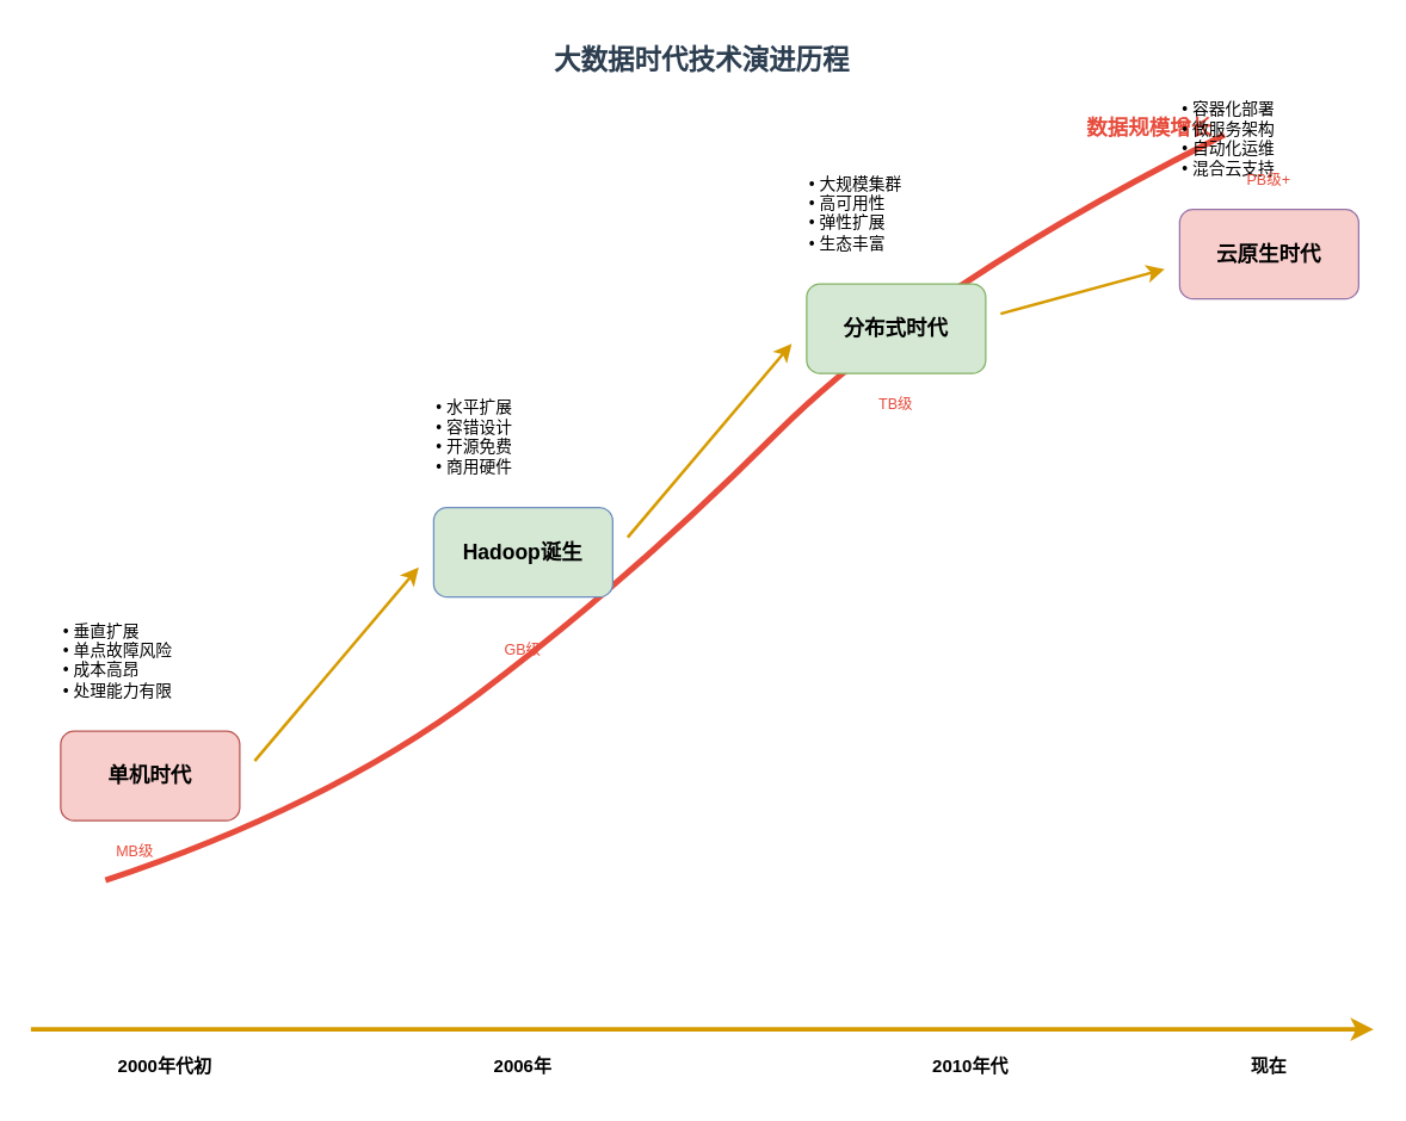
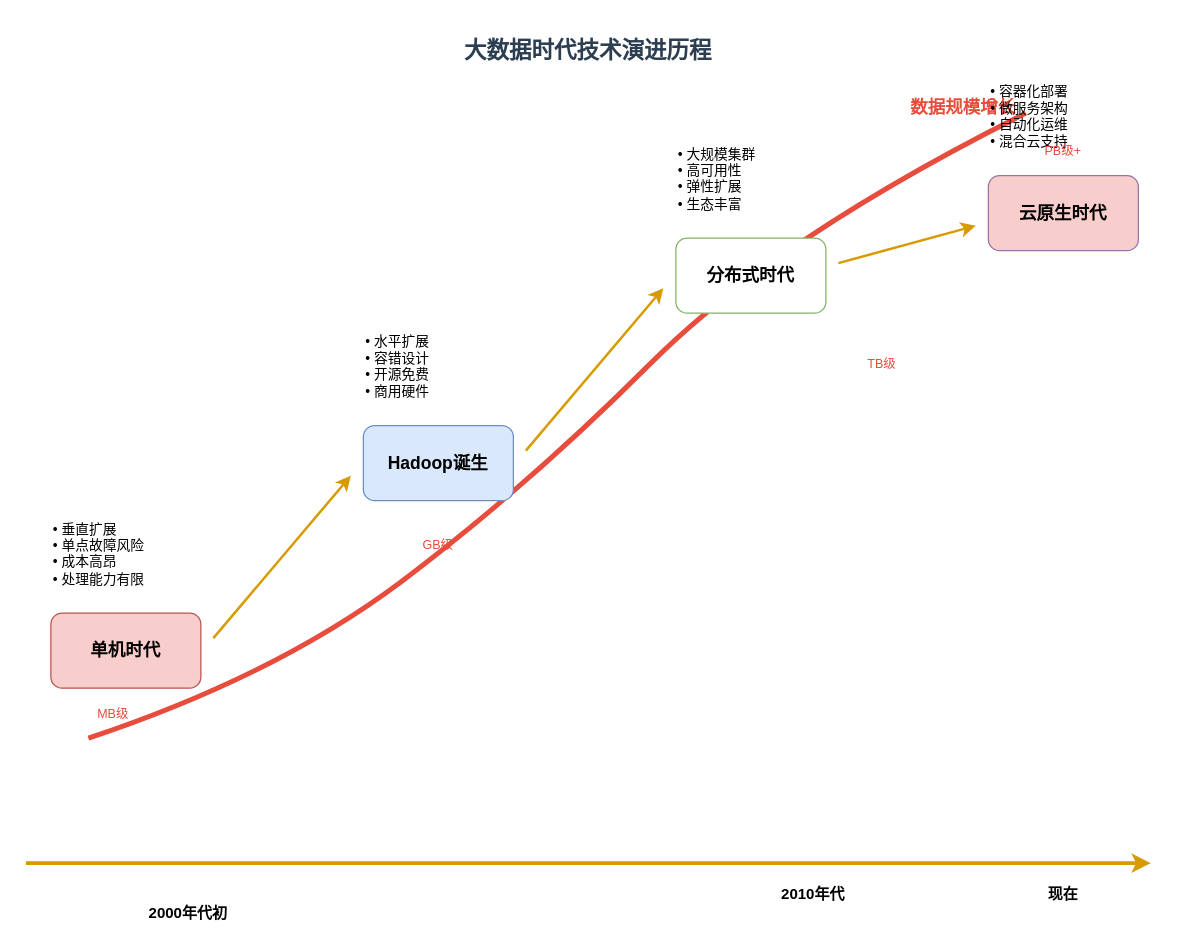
  <mxCell id="0" />
  <mxCell id="1" parent="0" />
  <mxCell id="2" value="" style="endArrow=classic;html=1;rounded=0;strokeWidth=3;strokeColor=#d79b00;" edge="1" parent="1"><mxGeometry width="50" height="50" relative="1" as="geometry"><mxPoint x="20" y="690" as="sourcePoint" /><mxPoint x="920" y="690" as="targetPoint" /></mxGeometry></mxCell>
- <mxCell id="3" value="2000年代初" style="text;html=1;strokeColor=none;fillColor=none;align=center;verticalAlign=middle;whiteSpace=wrap;rounded=0;fontSize=12;fontStyle=1;" vertex="1" parent="1"><mxGeometry x="70" y="700" width="80" height="30" as="geometry" /></mxCell>
- <mxCell id="4" value="2006年" style="text;html=1;strokeColor=none;fillColor=none;align=center;verticalAlign=middle;whiteSpace=wrap;rounded=0;fontSize=12;fontStyle=1;" vertex="1" parent="1"><mxGeometry x="320" y="700" width="60" height="30" as="geometry" /></mxCell>
+ <mxCell id="3" value="2000年代初" style="text;html=1;strokeColor=none;fillColor=none;align=center;verticalAlign=middle;whiteSpace=wrap;rounded=0;fontSize=12;fontStyle=1;" vertex="1" parent="1"><mxGeometry x="110" y="715" width="80" height="30" as="geometry" /></mxCell>
  <mxCell id="5" value="2010年代" style="text;html=1;strokeColor=none;fillColor=none;align=center;verticalAlign=middle;whiteSpace=wrap;rounded=0;fontSize=12;fontStyle=1;" vertex="1" parent="1"><mxGeometry x="610" y="700" width="80" height="30" as="geometry" /></mxCell>
  <mxCell id="6" value="现在" style="text;html=1;strokeColor=none;fillColor=none;align=center;verticalAlign=middle;whiteSpace=wrap;rounded=0;fontSize=12;fontStyle=1;" vertex="1" parent="1"><mxGeometry x="820" y="700" width="60" height="30" as="geometry" /></mxCell>
  <mxCell id="7" value="" style="endArrow=none;html=1;rounded=0;strokeWidth=4;strokeColor=#e74c3c;curved=1;" edge="1" parent="1"><mxGeometry width="50" height="50" relative="1" as="geometry"><mxPoint x="70" y="590" as="sourcePoint" /><mxPoint x="820" y="90" as="targetPoint" /><Array as="points"><mxPoint x="220" y="540" /><mxPoint x="420" y="390" /><mxPoint x="620" y="190" /></Array></mxGeometry></mxCell>
  <mxCell id="8" value="数据规模增长" style="text;html=1;strokeColor=none;fillColor=none;align=center;verticalAlign=middle;whiteSpace=wrap;rounded=0;fontSize=14;fontStyle=1;fontColor=#e74c3c;" vertex="1" parent="1"><mxGeometry x="720" y="70" width="100" height="30" as="geometry" /></mxCell>
  <mxCell id="9" value="单机时代" style="rounded=1;whiteSpace=wrap;html=1;fillColor=#f8cecc;strokeColor=#b85450;fontSize=14;fontStyle=1;" vertex="1" parent="1"><mxGeometry x="40" y="490" width="120" height="60" as="geometry" /></mxCell>
  <mxCell id="10" value="• 垂直扩展&#10;• 单点故障风险&#10;• 成本高昂&#10;• 处理能力有限" style="text;html=1;strokeColor=none;fillColor=none;align=left;verticalAlign=top;whiteSpace=wrap;rounded=0;fontSize=11;" vertex="1" parent="1"><mxGeometry x="40" y="410" width="120" height="70" as="geometry" /></mxCell>
- <mxCell id="11" value="Hadoop诞生" style="rounded=1;whiteSpace=wrap;html=1;fillColor=#d5e8d4;strokeColor=#6c8ebf;fontSize=14;fontStyle=1;" vertex="1" parent="1"><mxGeometry x="290" y="340" width="120" height="60" as="geometry" /></mxCell>
+ <mxCell id="11" value="Hadoop诞生" style="rounded=1;whiteSpace=wrap;html=1;fillColor=#dae8fc;strokeColor=#6c8ebf;fontSize=14;fontStyle=1;" vertex="1" parent="1"><mxGeometry x="290" y="340" width="120" height="60" as="geometry" /></mxCell>
  <mxCell id="12" value="• 水平扩展&#10;• 容错设计&#10;• 开源免费&#10;• 商用硬件" style="text;html=1;strokeColor=none;fillColor=none;align=left;verticalAlign=top;whiteSpace=wrap;rounded=0;fontSize=11;" vertex="1" parent="1"><mxGeometry x="290" y="260" width="120" height="70" as="geometry" /></mxCell>
- <mxCell id="13" value="分布式时代" style="rounded=1;whiteSpace=wrap;html=1;fillColor=#d5e8d4;strokeColor=#82b366;fontSize=14;fontStyle=1;" vertex="1" parent="1"><mxGeometry x="540" y="190" width="120" height="60" as="geometry" /></mxCell>
+ <mxCell id="13" value="分布式时代" style="rounded=1;whiteSpace=wrap;html=1;fillColor=#ffffff;strokeColor=#82b366;fontSize=14;fontStyle=1;" vertex="1" parent="1"><mxGeometry x="540" y="190" width="120" height="60" as="geometry" /></mxCell>
  <mxCell id="14" value="• 大规模集群&#10;• 高可用性&#10;• 弹性扩展&#10;• 生态丰富" style="text;html=1;strokeColor=none;fillColor=none;align=left;verticalAlign=top;whiteSpace=wrap;rounded=0;fontSize=11;" vertex="1" parent="1"><mxGeometry x="540" y="110" width="120" height="70" as="geometry" /></mxCell>
  <mxCell id="15" value="云原生时代" style="rounded=1;whiteSpace=wrap;html=1;fillColor=#f8cecc;strokeColor=#9673a6;fontSize=14;fontStyle=1;" vertex="1" parent="1"><mxGeometry x="790" y="140" width="120" height="60" as="geometry" /></mxCell>
  <mxCell id="16" value="• 容器化部署&#10;• 微服务架构&#10;• 自动化运维&#10;• 混合云支持" style="text;html=1;strokeColor=none;fillColor=none;align=left;verticalAlign=top;whiteSpace=wrap;rounded=0;fontSize=11;" vertex="1" parent="1"><mxGeometry x="790" y="60" width="120" height="70" as="geometry" /></mxCell>
  <mxCell id="17" value="" style="endArrow=classic;html=1;rounded=0;strokeWidth=2;strokeColor=#d79b00;" edge="1" parent="1"><mxGeometry width="50" height="50" relative="1" as="geometry"><mxPoint x="170" y="510" as="sourcePoint" /><mxPoint x="280" y="380" as="targetPoint" /></mxGeometry></mxCell>
  <mxCell id="18" value="" style="endArrow=classic;html=1;rounded=0;strokeWidth=2;strokeColor=#d79b00;" edge="1" parent="1"><mxGeometry width="50" height="50" relative="1" as="geometry"><mxPoint x="420" y="360" as="sourcePoint" /><mxPoint x="530" y="230" as="targetPoint" /></mxGeometry></mxCell>
  <mxCell id="19" value="" style="endArrow=classic;html=1;rounded=0;strokeWidth=2;strokeColor=#d79b00;" edge="1" parent="1"><mxGeometry width="50" height="50" relative="1" as="geometry"><mxPoint x="670" y="210" as="sourcePoint" /><mxPoint x="780" y="180" as="targetPoint" /></mxGeometry></mxCell>
  <mxCell id="20" value="大数据时代技术演进历程" style="text;html=1;strokeColor=none;fillColor=none;align=center;verticalAlign=middle;whiteSpace=wrap;rounded=0;fontSize=18;fontStyle=1;fontColor=#2c3e50;" vertex="1" parent="1"><mxGeometry x="320" y="20" width="300" height="40" as="geometry" /></mxCell>
  <mxCell id="21" value="MB级" style="text;html=1;strokeColor=none;fillColor=none;align=center;verticalAlign=middle;whiteSpace=wrap;rounded=0;fontSize=10;fontColor=#e74c3c;" vertex="1" parent="1"><mxGeometry x="70" y="560" width="40" height="20" as="geometry" /></mxCell>
  <mxCell id="22" value="GB级" style="text;html=1;strokeColor=none;fillColor=none;align=center;verticalAlign=middle;whiteSpace=wrap;rounded=0;fontSize=10;fontColor=#e74c3c;" vertex="1" parent="1"><mxGeometry x="330" y="425" width="40" height="20" as="geometry" /></mxCell>
- <mxCell id="23" value="TB级" style="text;html=1;strokeColor=none;fillColor=none;align=center;verticalAlign=middle;whiteSpace=wrap;rounded=0;fontSize=10;fontColor=#e74c3c;" vertex="1" parent="1"><mxGeometry x="580" y="260" width="40" height="20" as="geometry" /></mxCell>
+ <mxCell id="23" value="TB级" style="text;html=1;strokeColor=none;fillColor=none;align=center;verticalAlign=middle;whiteSpace=wrap;rounded=0;fontSize=10;fontColor=#e74c3c;" vertex="1" parent="1"><mxGeometry x="685" y="280" width="40" height="20" as="geometry" /></mxCell>
  <mxCell id="24" value="PB级+" style="text;html=1;strokeColor=none;fillColor=none;align=center;verticalAlign=middle;whiteSpace=wrap;rounded=0;fontSize=10;fontColor=#e74c3c;" vertex="1" parent="1"><mxGeometry x="830" y="110" width="40" height="20" as="geometry" /></mxCell>
